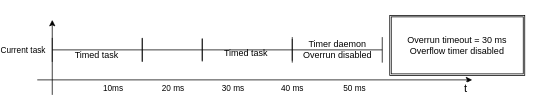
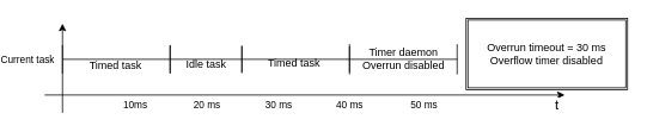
  <mxCell id="0" />
  <mxCell id="1" parent="0" />
  <mxCell id="2" value="" style="endArrow=classic;html=1;" parent="1" edge="1"><mxGeometry width="50" height="50" relative="1" as="geometry"><mxPoint x="20" y="106" as="sourcePoint" /><mxPoint x="600" y="106" as="targetPoint" /></mxGeometry></mxCell>
  <mxCell id="3" value="10ms" style="edgeLabel;html=1;align=center;verticalAlign=middle;resizable=0;points=[];" parent="2" vertex="1" connectable="0"><mxGeometry x="-0.521" y="-1" relative="1" as="geometry"><mxPoint x="-38.8" y="9" as="offset" /></mxGeometry></mxCell>
  <mxCell id="4" value="20 ms&lt;br&gt;" style="edgeLabel;html=1;align=center;verticalAlign=middle;resizable=0;points=[];" parent="2" vertex="1" connectable="0"><mxGeometry x="-0.103" y="1" relative="1" as="geometry"><mxPoint x="-80" y="11" as="offset" /></mxGeometry></mxCell>
  <mxCell id="5" value="30 ms&lt;br&gt;" style="edgeLabel;html=1;align=center;verticalAlign=middle;resizable=0;points=[];" parent="2" vertex="1" connectable="0"><mxGeometry x="-0.105" y="-1" relative="1" as="geometry"><mxPoint y="9" as="offset" /></mxGeometry></mxCell>
  <mxCell id="6" value="40 ms&lt;br&gt;" style="edgeLabel;html=1;align=center;verticalAlign=middle;resizable=0;points=[];" parent="2" vertex="1" connectable="0"><mxGeometry x="0.17" relative="1" as="geometry"><mxPoint y="10" as="offset" /></mxGeometry></mxCell>
  <mxCell id="7" value="50 ms" style="edgeLabel;html=1;align=center;verticalAlign=middle;resizable=0;points=[];" parent="2" vertex="1" connectable="0"><mxGeometry x="0.455" y="-1" relative="1" as="geometry"><mxPoint y="9" as="offset" /></mxGeometry></mxCell>
  <mxCell id="8" value="&lt;font style=&quot;font-size: 15px&quot;&gt;t&lt;/font&gt;" style="edgeLabel;html=1;align=center;verticalAlign=middle;resizable=0;points=[];" parent="2" vertex="1" connectable="0"><mxGeometry x="0.965" relative="1" as="geometry"><mxPoint y="10" as="offset" /></mxGeometry></mxCell>
  <mxCell id="9" value="" style="endArrow=classic;html=1;" parent="1" edge="1"><mxGeometry width="50" height="50" relative="1" as="geometry"><mxPoint x="40" y="126" as="sourcePoint" /><mxPoint x="40" y="26" as="targetPoint" /></mxGeometry></mxCell>
  <mxCell id="10" value="Current task" style="edgeLabel;html=1;align=center;verticalAlign=middle;resizable=0;points=[];" parent="9" vertex="1" connectable="0"><mxGeometry x="0.127" y="1" relative="1" as="geometry"><mxPoint x="-39" y="-4.61" as="offset" /></mxGeometry></mxCell>
  <mxCell id="11" value="" style="shape=crossbar;whiteSpace=wrap;html=1;rounded=1;" parent="1" vertex="1"><mxGeometry x="40" y="50" width="120" height="32" as="geometry" /></mxCell>
  <mxCell id="12" value="Timed task" style="text;html=1;align=center;verticalAlign=middle;resizable=0;points=[];autosize=1;" parent="11" vertex="1"><mxGeometry x="23.923" y="13" width="70" height="20" as="geometry" /></mxCell>
  <mxCell id="13" value="" style="shape=crossbar;whiteSpace=wrap;html=1;rounded=1;" parent="1" vertex="1"><mxGeometry x="160" y="50.5" width="80" height="31" as="geometry" /></mxCell>
+ <mxCell id="14" value="Idle task" style="text;html=1;align=center;verticalAlign=middle;resizable=0;points=[];autosize=1;" parent="13" vertex="1"><mxGeometry x="10.154" y="11" width="60" height="20" as="geometry" /></mxCell>
  <mxCell id="15" value="" style="shape=crossbar;whiteSpace=wrap;html=1;rounded=1;" parent="1" vertex="1"><mxGeometry x="240" y="51.5" width="120" height="29" as="geometry" /></mxCell>
  <mxCell id="16" value="Timed task" style="text;html=1;align=center;verticalAlign=middle;resizable=0;points=[];autosize=1;" parent="15" vertex="1"><mxGeometry x="23.077" y="9" width="70" height="20" as="geometry" /></mxCell>
  <mxCell id="17" value="Overrun timeout = 30 ms&lt;br&gt;Overflow timer disabled" style="shape=ext;double=1;rounded=0;whiteSpace=wrap;html=1;" parent="1" vertex="1"><mxGeometry x="490" y="20" width="180" height="80" as="geometry" /></mxCell>
  <mxCell id="18" value="" style="shape=crossbar;whiteSpace=wrap;html=1;rounded=1;" vertex="1" parent="1"><mxGeometry x="360" y="49" width="120" height="34" as="geometry" /></mxCell>
  <mxCell id="19" value="Timer daemon&lt;br&gt;Overrun disabled" style="text;html=1;align=center;verticalAlign=middle;resizable=0;points=[];autosize=1;" vertex="1" parent="18"><mxGeometry x="4.997" y="1" width="110" height="30" as="geometry" /></mxCell>
